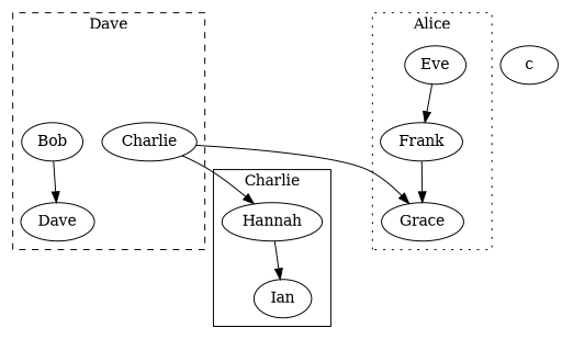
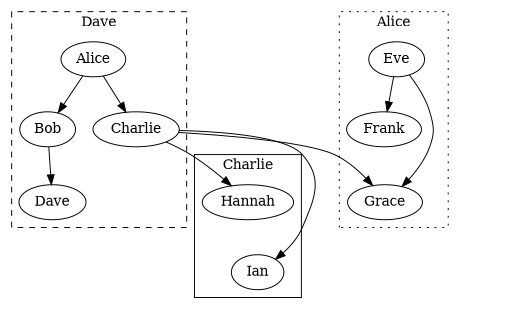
  digraph {
    rankdir=TB
    node [shape=ellipse]
+   Alice
    Bob
    Charlie
    Dave
    Eve
    Frank
    Grace
    Hannah
    Ian
-   c
    subgraph cluster_1 {
      label=Dave
      style=dashed
+     Alice
      Bob
      Charlie
      Dave
    }
    subgraph cluster_2 {
      label=Alice
      style=dotted
      Eve
      Frank
      Grace
    }
    subgraph cluster_3 {
      label=Charlie
      style=solid
      Hannah
      Ian
    }
+   Alice -> Bob
+   Alice -> Charlie
    Bob -> Dave
    Charlie -> Grace
    Charlie -> Hannah
    Eve -> Frank
-   Frank -> Grace
-   Hannah -> Ian
+   Eve -> Grace
+   Charlie -> Ian
  }
